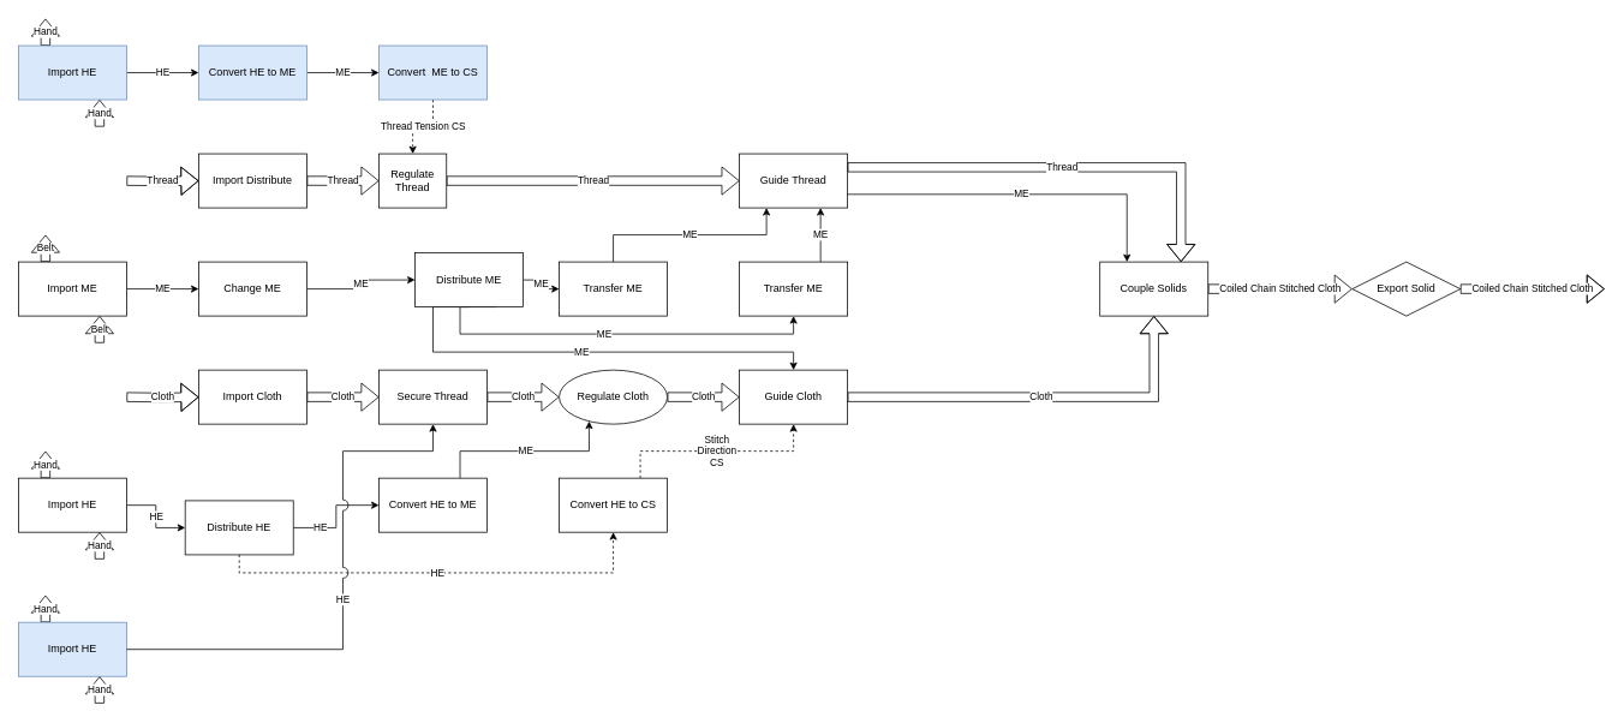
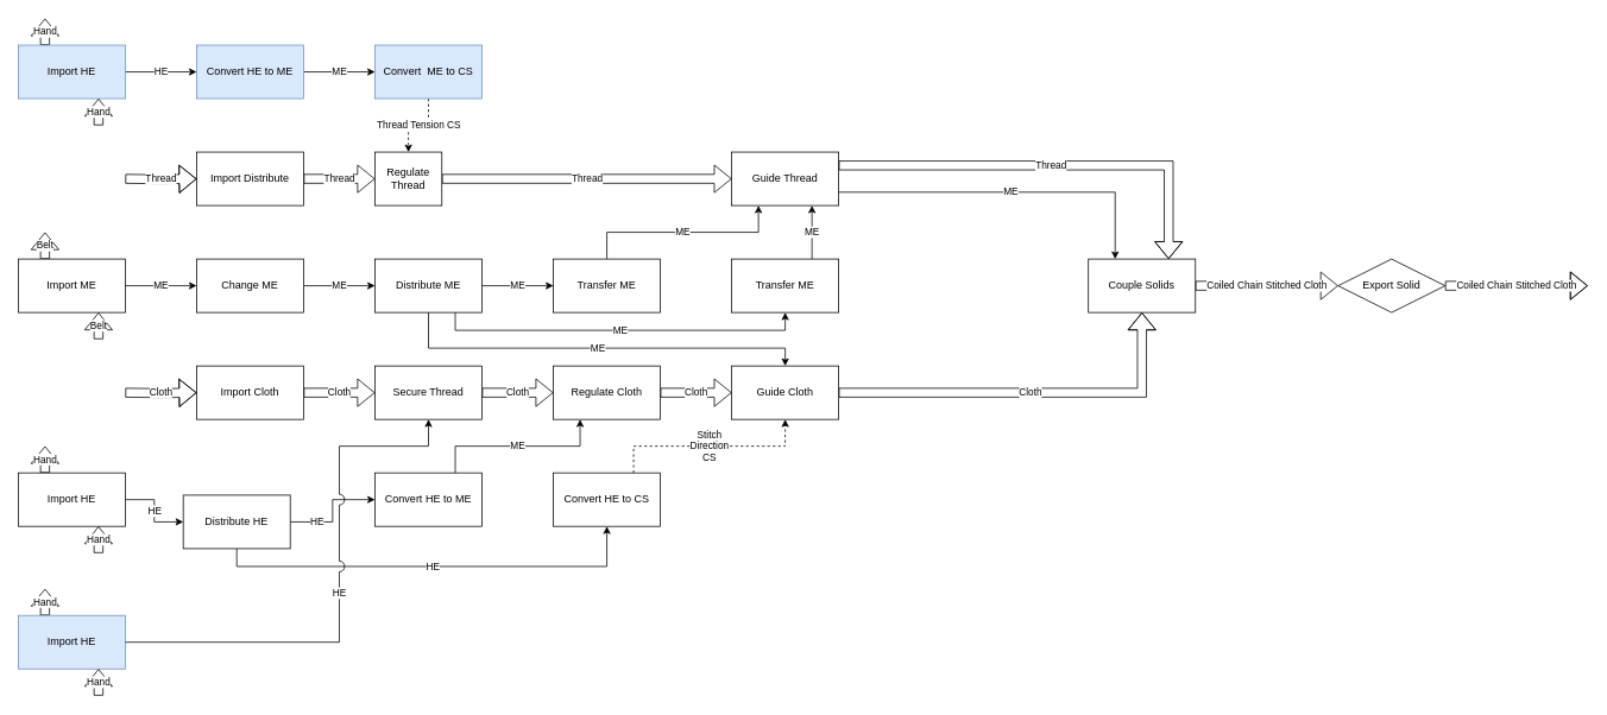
  <mxCell id="0" />
  <mxCell id="1" parent="0" />
  <mxCell id="2" value="Belt" style="edgeStyle=orthogonalEdgeStyle;shape=flexArrow;rounded=0;orthogonalLoop=1;jettySize=auto;html=1;exitX=0.25;exitY=0;exitDx=0;exitDy=0;" parent="1" source="4" edge="1"><mxGeometry relative="1" as="geometry"><mxPoint x="50" y="260" as="targetPoint" /></mxGeometry></mxCell>
  <mxCell id="3" value="ME" style="edgeStyle=orthogonalEdgeStyle;rounded=0;orthogonalLoop=1;jettySize=auto;html=1;exitX=1;exitY=0.5;exitDx=0;exitDy=0;entryX=0;entryY=0.5;entryDx=0;entryDy=0;" parent="1" source="4" target="7" edge="1"><mxGeometry relative="1" as="geometry" /></mxCell>
  <mxCell id="4" value="Import ME" style="rounded=0;whiteSpace=wrap;html=1;" parent="1" vertex="1"><mxGeometry x="20" y="290" width="120" height="60" as="geometry" /></mxCell>
  <mxCell id="5" value="Belt" style="edgeStyle=orthogonalEdgeStyle;rounded=0;orthogonalLoop=1;jettySize=auto;html=1;entryX=0.75;entryY=1;entryDx=0;entryDy=0;shape=flexArrow;" parent="1" target="4" edge="1"><mxGeometry relative="1" as="geometry"><mxPoint x="110" y="380" as="sourcePoint" /></mxGeometry></mxCell>
  <mxCell id="6" value="ME" style="edgeStyle=orthogonalEdgeStyle;rounded=0;orthogonalLoop=1;jettySize=auto;html=1;exitX=1;exitY=0.5;exitDx=0;exitDy=0;entryX=0;entryY=0.5;entryDx=0;entryDy=0;" parent="1" source="7" target="11" edge="1"><mxGeometry relative="1" as="geometry" /></mxCell>
  <mxCell id="7" value="Change ME" style="rounded=0;whiteSpace=wrap;html=1;" parent="1" vertex="1"><mxGeometry x="220" y="290" width="120" height="60" as="geometry" /></mxCell>
  <mxCell id="8" value="ME" style="edgeStyle=orthogonalEdgeStyle;rounded=0;orthogonalLoop=1;jettySize=auto;html=1;exitX=0.5;exitY=1;exitDx=0;exitDy=0;entryX=0.5;entryY=0;entryDx=0;entryDy=0;" parent="1" source="11" target="16" edge="1"><mxGeometry relative="1" as="geometry"><Array as="points"><mxPoint x="480" y="390" /><mxPoint x="880" y="390" /></Array></mxGeometry></mxCell>
  <mxCell id="9" value="ME" style="edgeStyle=orthogonalEdgeStyle;rounded=0;orthogonalLoop=1;jettySize=auto;html=1;exitX=1;exitY=0.5;exitDx=0;exitDy=0;entryX=0;entryY=0.5;entryDx=0;entryDy=0;" parent="1" source="11" target="57" edge="1"><mxGeometry relative="1" as="geometry" /></mxCell>
  <mxCell id="10" value="ME" style="edgeStyle=orthogonalEdgeStyle;rounded=0;orthogonalLoop=1;jettySize=auto;html=1;exitX=0.75;exitY=1;exitDx=0;exitDy=0;entryX=0.5;entryY=1;entryDx=0;entryDy=0;" parent="1" source="11" target="59" edge="1"><mxGeometry relative="1" as="geometry"><Array as="points"><mxPoint x="510" y="370" /><mxPoint x="880" y="370" /></Array><mxPoint x="1080" y="350" as="targetPoint" /></mxGeometry></mxCell>
- <mxCell id="11" value="Distribute ME" style="rounded=0;whiteSpace=wrap;html=1;" parent="1" vertex="1"><mxGeometry x="460" y="280" width="120" height="60" as="geometry" /></mxCell>
+ <mxCell id="11" value="Distribute ME" style="rounded=0;whiteSpace=wrap;html=1;" parent="1" vertex="1"><mxGeometry x="420" y="290" width="120" height="60" as="geometry" /></mxCell>
  <mxCell id="12" value="Guide Thread" style="rounded=0;whiteSpace=wrap;html=1;" parent="1" vertex="1"><mxGeometry x="820" y="170" width="120" height="60" as="geometry" /></mxCell>
  <mxCell id="13" value="Thread" style="edgeStyle=orthogonalEdgeStyle;shape=flexArrow;rounded=0;orthogonalLoop=1;jettySize=auto;html=1;entryX=0.75;entryY=0;entryDx=0;entryDy=0;exitX=1;exitY=0.25;exitDx=0;exitDy=0;" parent="1" source="12" target="23" edge="1"><mxGeometry relative="1" as="geometry"><Array as="points"><mxPoint x="1310" y="185" /></Array><mxPoint x="950" y="150" as="sourcePoint" /></mxGeometry></mxCell>
  <mxCell id="14" value="ME" style="edgeStyle=orthogonalEdgeStyle;rounded=0;orthogonalLoop=1;jettySize=auto;html=1;entryX=0.25;entryY=0;entryDx=0;entryDy=0;exitX=1;exitY=0.75;exitDx=0;exitDy=0;" parent="1" source="12" target="23" edge="1"><mxGeometry relative="1" as="geometry"><mxPoint x="1160" y="230" as="sourcePoint" /></mxGeometry></mxCell>
  <mxCell id="15" value="Cloth" style="edgeStyle=orthogonalEdgeStyle;shape=flexArrow;rounded=0;orthogonalLoop=1;jettySize=auto;html=1;exitX=1;exitY=0.5;exitDx=0;exitDy=0;entryX=0.5;entryY=1;entryDx=0;entryDy=0;" parent="1" source="16" target="23" edge="1"><mxGeometry relative="1" as="geometry" /></mxCell>
  <mxCell id="16" value="Guide Cloth" style="rounded=0;whiteSpace=wrap;html=1;" parent="1" vertex="1"><mxGeometry x="820" y="410" width="120" height="60" as="geometry" /></mxCell>
  <mxCell id="17" value="Cloth" style="edgeStyle=orthogonalEdgeStyle;rounded=0;orthogonalLoop=1;jettySize=auto;html=1;exitX=1;exitY=0.5;exitDx=0;exitDy=0;shape=flexArrow;entryX=0;entryY=0.5;entryDx=0;entryDy=0;" parent="1" source="18" target="43" edge="1"><mxGeometry relative="1" as="geometry"><mxPoint x="610" y="440" as="targetPoint" /></mxGeometry></mxCell>
  <mxCell id="18" value="Secure Thread" style="rounded=0;whiteSpace=wrap;html=1;" parent="1" vertex="1"><mxGeometry x="420" y="410" width="120" height="60" as="geometry" /></mxCell>
  <mxCell id="19" value="Hand" style="edgeStyle=orthogonalEdgeStyle;shape=flexArrow;rounded=0;orthogonalLoop=1;jettySize=auto;html=1;exitX=0.25;exitY=0;exitDx=0;exitDy=0;" parent="1" source="20" edge="1"><mxGeometry relative="1" as="geometry"><mxPoint x="50" y="660" as="targetPoint" /></mxGeometry></mxCell>
  <mxCell id="20" value="Import HE" style="rounded=0;whiteSpace=wrap;html=1;fillColor=#dae8fc;strokeColor=#6c8ebf;" parent="1" vertex="1"><mxGeometry x="20" y="690" width="120" height="60" as="geometry" /></mxCell>
  <mxCell id="21" value="Hand" style="edgeStyle=orthogonalEdgeStyle;rounded=0;orthogonalLoop=1;jettySize=auto;html=1;entryX=0.75;entryY=1;entryDx=0;entryDy=0;shape=flexArrow;" parent="1" target="20" edge="1"><mxGeometry relative="1" as="geometry"><mxPoint x="110" y="780" as="sourcePoint" /></mxGeometry></mxCell>
  <mxCell id="22" value="Coiled Chain Stitched Cloth" style="edgeStyle=orthogonalEdgeStyle;shape=flexArrow;rounded=0;orthogonalLoop=1;jettySize=auto;html=1;exitX=1;exitY=0.5;exitDx=0;exitDy=0;entryX=0;entryY=0.5;entryDx=0;entryDy=0;" parent="1" source="23" target="41" edge="1"><mxGeometry relative="1" as="geometry"><mxPoint as="offset" /></mxGeometry></mxCell>
  <mxCell id="23" value="Couple Solids" style="rounded=0;whiteSpace=wrap;html=1;" parent="1" vertex="1"><mxGeometry x="1220" y="290" width="120" height="60" as="geometry" /></mxCell>
  <mxCell id="24" value="Cloth" style="edgeStyle=orthogonalEdgeStyle;rounded=0;orthogonalLoop=1;jettySize=auto;html=1;exitX=1;exitY=0.5;exitDx=0;exitDy=0;entryX=0;entryY=0.5;entryDx=0;entryDy=0;shape=flexArrow;" parent="1" source="25" target="18" edge="1"><mxGeometry relative="1" as="geometry" /></mxCell>
  <mxCell id="25" value="Import Cloth" style="rounded=0;whiteSpace=wrap;html=1;" parent="1" vertex="1"><mxGeometry x="220" y="410" width="120" height="60" as="geometry" /></mxCell>
  <mxCell id="26" value="Cloth" style="edgeStyle=orthogonalEdgeStyle;rounded=0;orthogonalLoop=1;jettySize=auto;html=1;entryX=0;entryY=0.5;entryDx=0;entryDy=0;shape=flexArrow;" parent="1" target="25" edge="1"><mxGeometry relative="1" as="geometry"><mxPoint x="140" y="440" as="sourcePoint" /></mxGeometry></mxCell>
  <mxCell id="27" value="Thread" style="edgeStyle=orthogonalEdgeStyle;shape=flexArrow;rounded=0;orthogonalLoop=1;jettySize=auto;html=1;exitX=1;exitY=0.5;exitDx=0;exitDy=0;entryX=0;entryY=0.5;entryDx=0;entryDy=0;" parent="1" source="28" target="12" edge="1"><mxGeometry relative="1" as="geometry" /></mxCell>
  <mxCell id="28" value="Regulate Thread" style="rounded=0;whiteSpace=wrap;html=1;" parent="1" vertex="1"><mxGeometry x="420" y="170" width="75" height="60" as="geometry" /></mxCell>
  <mxCell id="29" value="Hand" style="edgeStyle=orthogonalEdgeStyle;shape=flexArrow;rounded=0;orthogonalLoop=1;jettySize=auto;html=1;exitX=0.25;exitY=0;exitDx=0;exitDy=0;" parent="1" source="31" edge="1"><mxGeometry relative="1" as="geometry"><mxPoint x="50" as="targetPoint" y="20" /></mxGeometry></mxCell>
  <mxCell id="30" value="HE" style="edgeStyle=orthogonalEdgeStyle;rounded=0;orthogonalLoop=1;jettySize=auto;html=1;exitX=1;exitY=0.5;exitDx=0;exitDy=0;entryX=0;entryY=0.5;entryDx=0;entryDy=0;" parent="1" source="31" target="34" edge="1"><mxGeometry relative="1" as="geometry" /></mxCell>
  <mxCell id="31" value="Import HE" style="rounded=0;whiteSpace=wrap;html=1;fillColor=#dae8fc;strokeColor=#6c8ebf;" parent="1" vertex="1"><mxGeometry x="20" y="50" width="120" height="60" as="geometry" /></mxCell>
  <mxCell id="32" value="Hand" style="edgeStyle=orthogonalEdgeStyle;rounded=0;orthogonalLoop=1;jettySize=auto;html=1;entryX=0.75;entryY=1;entryDx=0;entryDy=0;shape=flexArrow;" parent="1" target="31" edge="1"><mxGeometry relative="1" as="geometry"><mxPoint x="110" y="140" as="sourcePoint" /></mxGeometry></mxCell>
  <mxCell id="33" value="ME" style="edgeStyle=orthogonalEdgeStyle;rounded=0;orthogonalLoop=1;jettySize=auto;html=1;exitX=1;exitY=0.5;exitDx=0;exitDy=0;entryX=0;entryY=0.5;entryDx=0;entryDy=0;" parent="1" source="34" target="36" edge="1"><mxGeometry relative="1" as="geometry" /></mxCell>
  <mxCell id="34" value="Convert HE to ME" style="rounded=0;whiteSpace=wrap;html=1;fillColor=#dae8fc;strokeColor=#6c8ebf;" parent="1" vertex="1"><mxGeometry x="220" y="50" width="120" height="60" as="geometry" /></mxCell>
  <mxCell id="35" value="Thread Tension CS" style="edgeStyle=orthogonalEdgeStyle;rounded=0;orthogonalLoop=1;jettySize=auto;html=1;exitX=0.5;exitY=1;exitDx=0;exitDy=0;entryX=0.5;entryY=0;entryDx=0;entryDy=0;dashed=1;" parent="1" source="36" target="28" edge="1"><mxGeometry relative="1" as="geometry" /></mxCell>
  <mxCell id="36" value="Convert&amp;nbsp; ME to CS" style="rounded=0;whiteSpace=wrap;html=1;fillColor=#dae8fc;strokeColor=#6c8ebf;" parent="1" vertex="1"><mxGeometry x="420" y="50" width="120" height="60" as="geometry" /></mxCell>
  <mxCell id="37" value="Thread" style="edgeStyle=orthogonalEdgeStyle;rounded=0;orthogonalLoop=1;jettySize=auto;html=1;exitX=1;exitY=0.5;exitDx=0;exitDy=0;entryX=0;entryY=0.5;entryDx=0;entryDy=0;shape=flexArrow;" parent="1" source="38" target="28" edge="1"><mxGeometry relative="1" as="geometry" /></mxCell>
  <mxCell id="38" value="Import Distribute" style="rounded=0;whiteSpace=wrap;html=1;" parent="1" vertex="1"><mxGeometry x="220" y="170" width="120" height="60" as="geometry" /></mxCell>
  <mxCell id="39" value="Thread" style="edgeStyle=orthogonalEdgeStyle;rounded=0;orthogonalLoop=1;jettySize=auto;html=1;entryX=0;entryY=0.5;entryDx=0;entryDy=0;shape=flexArrow;" parent="1" target="38" edge="1"><mxGeometry relative="1" as="geometry"><mxPoint x="140" y="200" as="sourcePoint" /></mxGeometry></mxCell>
  <mxCell id="40" value="Coiled Chain Stitched Cloth" style="edgeStyle=orthogonalEdgeStyle;shape=flexArrow;rounded=0;orthogonalLoop=1;jettySize=auto;html=1;exitX=1;exitY=0.5;exitDx=0;exitDy=0;" parent="1" source="41" edge="1"><mxGeometry relative="1" as="geometry"><mxPoint x="1780" y="320" as="targetPoint" /></mxGeometry></mxCell>
  <mxCell id="41" value="Export Solid" style="rhombus;whiteSpace=wrap;html=1;" parent="1" vertex="1"><mxGeometry x="1500" y="290" width="120" height="60" as="geometry" /></mxCell>
  <mxCell id="42" value="Cloth" style="edgeStyle=orthogonalEdgeStyle;shape=flexArrow;rounded=0;orthogonalLoop=1;jettySize=auto;html=1;exitX=1;exitY=0.5;exitDx=0;exitDy=0;entryX=0;entryY=0.5;entryDx=0;entryDy=0;" parent="1" source="43" target="16" edge="1"><mxGeometry relative="1" as="geometry" /></mxCell>
- <mxCell id="43" value="Regulate Cloth" style="ellipse;whiteSpace=wrap;html=1;" parent="1" vertex="1"><mxGeometry x="620" y="410" width="120" height="60" as="geometry" /></mxCell>
+ <mxCell id="43" value="Regulate Cloth" style="rounded=0;whiteSpace=wrap;html=1;" parent="1" vertex="1"><mxGeometry x="620" y="410" width="120" height="60" as="geometry" /></mxCell>
  <mxCell id="44" value="Hand" style="edgeStyle=orthogonalEdgeStyle;shape=flexArrow;rounded=0;orthogonalLoop=1;jettySize=auto;html=1;exitX=0.25;exitY=0;exitDx=0;exitDy=0;" parent="1" source="46" edge="1"><mxGeometry relative="1" as="geometry"><mxPoint x="50" y="500" as="targetPoint" /></mxGeometry></mxCell>
  <mxCell id="45" value="HE" style="edgeStyle=orthogonalEdgeStyle;rounded=0;orthogonalLoop=1;jettySize=auto;html=1;exitX=1;exitY=0.5;exitDx=0;exitDy=0;entryX=0;entryY=0.5;entryDx=0;entryDy=0;" parent="1" source="46" target="50" edge="1"><mxGeometry relative="1" as="geometry" /></mxCell>
  <mxCell id="46" value="Import HE" style="rounded=0;whiteSpace=wrap;html=1;" parent="1" vertex="1"><mxGeometry x="20" y="530" width="120" height="60" as="geometry" /></mxCell>
  <mxCell id="47" value="Hand" style="edgeStyle=orthogonalEdgeStyle;shape=flexArrow;rounded=0;orthogonalLoop=1;jettySize=auto;html=1;entryX=0.75;entryY=1;entryDx=0;entryDy=0;" parent="1" target="46" edge="1"><mxGeometry relative="1" as="geometry"><mxPoint x="110" y="620" as="sourcePoint" /></mxGeometry></mxCell>
  <mxCell id="48" value="HE" style="edgeStyle=orthogonalEdgeStyle;rounded=0;orthogonalLoop=1;jettySize=auto;html=1;exitX=1;exitY=0.5;exitDx=0;exitDy=0;entryX=0;entryY=0.5;entryDx=0;entryDy=0;" parent="1" source="50" target="52" edge="1"><mxGeometry x="-0.5" relative="1" as="geometry"><mxPoint as="offset" /></mxGeometry></mxCell>
- <mxCell id="49" value="HE" style="edgeStyle=orthogonalEdgeStyle;rounded=0;orthogonalLoop=1;jettySize=auto;html=1;exitX=0.5;exitY=1;exitDx=0;exitDy=0;entryX=0.5;entryY=1;entryDx=0;entryDy=0;dashed=1;" parent="1" source="50" target="54" edge="1"><mxGeometry relative="1" as="geometry" /></mxCell>
+ <mxCell id="49" value="HE" style="edgeStyle=orthogonalEdgeStyle;rounded=0;orthogonalLoop=1;jettySize=auto;html=1;exitX=0.5;exitY=1;exitDx=0;exitDy=0;entryX=0.5;entryY=1;entryDx=0;entryDy=0;" parent="1" source="50" target="54" edge="1"><mxGeometry relative="1" as="geometry" /></mxCell>
  <mxCell id="50" value="Distribute HE" style="rounded=0;whiteSpace=wrap;html=1;" parent="1" vertex="1"><mxGeometry x="205" y="555" width="120" height="60" as="geometry" /></mxCell>
  <mxCell id="51" value="ME" style="edgeStyle=orthogonalEdgeStyle;rounded=0;orthogonalLoop=1;jettySize=auto;html=1;exitX=0.75;exitY=0;exitDx=0;exitDy=0;entryX=0.25;entryY=1;entryDx=0;entryDy=0;" parent="1" source="52" target="43" edge="1"><mxGeometry relative="1" as="geometry" /></mxCell>
  <mxCell id="52" value="Convert HE to ME" style="rounded=0;whiteSpace=wrap;html=1;" parent="1" vertex="1"><mxGeometry x="420" y="530" width="120" height="60" as="geometry" /></mxCell>
  <mxCell id="53" value="Stitch&lt;br&gt;Direction&lt;br&gt;CS" style="edgeStyle=orthogonalEdgeStyle;rounded=0;orthogonalLoop=1;jettySize=auto;html=1;exitX=0.75;exitY=0;exitDx=0;exitDy=0;dashed=1;" parent="1" source="54" target="16" edge="1"><mxGeometry relative="1" as="geometry" /></mxCell>
  <mxCell id="54" value="Convert HE to CS" style="rounded=0;whiteSpace=wrap;html=1;" parent="1" vertex="1"><mxGeometry x="620" y="530" width="120" height="60" as="geometry" /></mxCell>
  <mxCell id="55" value="HE" style="edgeStyle=orthogonalEdgeStyle;rounded=0;orthogonalLoop=1;jettySize=auto;html=1;exitX=1;exitY=0.5;exitDx=0;exitDy=0;entryX=0.5;entryY=1;entryDx=0;entryDy=0;jumpStyle=arc;jumpSize=12;" parent="1" source="20" target="18" edge="1"><mxGeometry relative="1" as="geometry"><Array as="points"><mxPoint x="380" y="720" /><mxPoint x="380" y="500" /><mxPoint x="480" y="500" /></Array></mxGeometry></mxCell>
  <mxCell id="56" value="ME" style="edgeStyle=orthogonalEdgeStyle;rounded=0;orthogonalLoop=1;jettySize=auto;html=1;exitX=0.5;exitY=0;exitDx=0;exitDy=0;entryX=0.25;entryY=1;entryDx=0;entryDy=0;" edge="1" parent="1" source="57" target="12"><mxGeometry relative="1" as="geometry" /></mxCell>
  <mxCell id="57" value="Transfer ME" style="rounded=0;whiteSpace=wrap;html=1;" vertex="1" parent="1"><mxGeometry x="620" y="290" width="120" height="60" as="geometry" /></mxCell>
  <mxCell id="58" value="ME" style="edgeStyle=orthogonalEdgeStyle;rounded=0;orthogonalLoop=1;jettySize=auto;html=1;exitX=0.75;exitY=0;exitDx=0;exitDy=0;entryX=0.75;entryY=1;entryDx=0;entryDy=0;" edge="1" parent="1" source="59" target="12"><mxGeometry relative="1" as="geometry" /></mxCell>
  <mxCell id="59" value="Transfer ME" style="rounded=0;whiteSpace=wrap;html=1;" vertex="1" parent="1"><mxGeometry x="820" y="290" width="120" height="60" as="geometry" /></mxCell>
